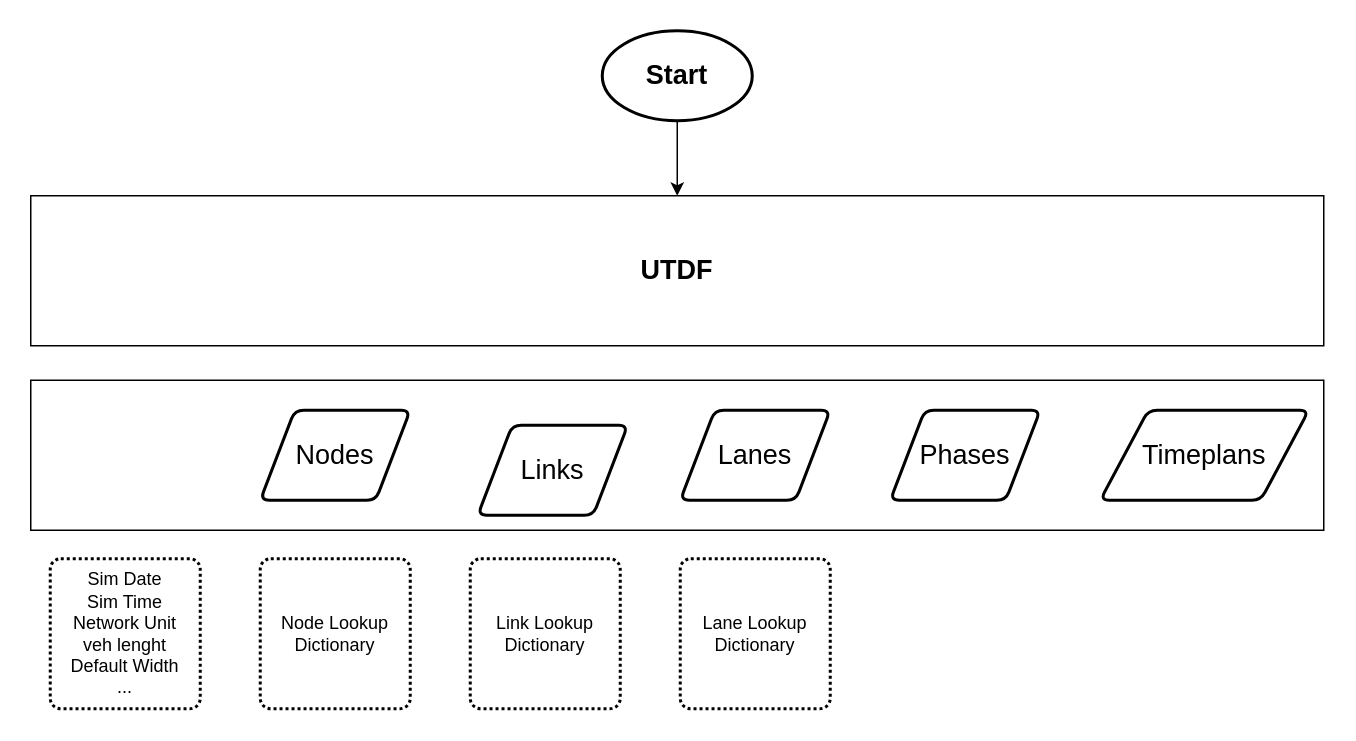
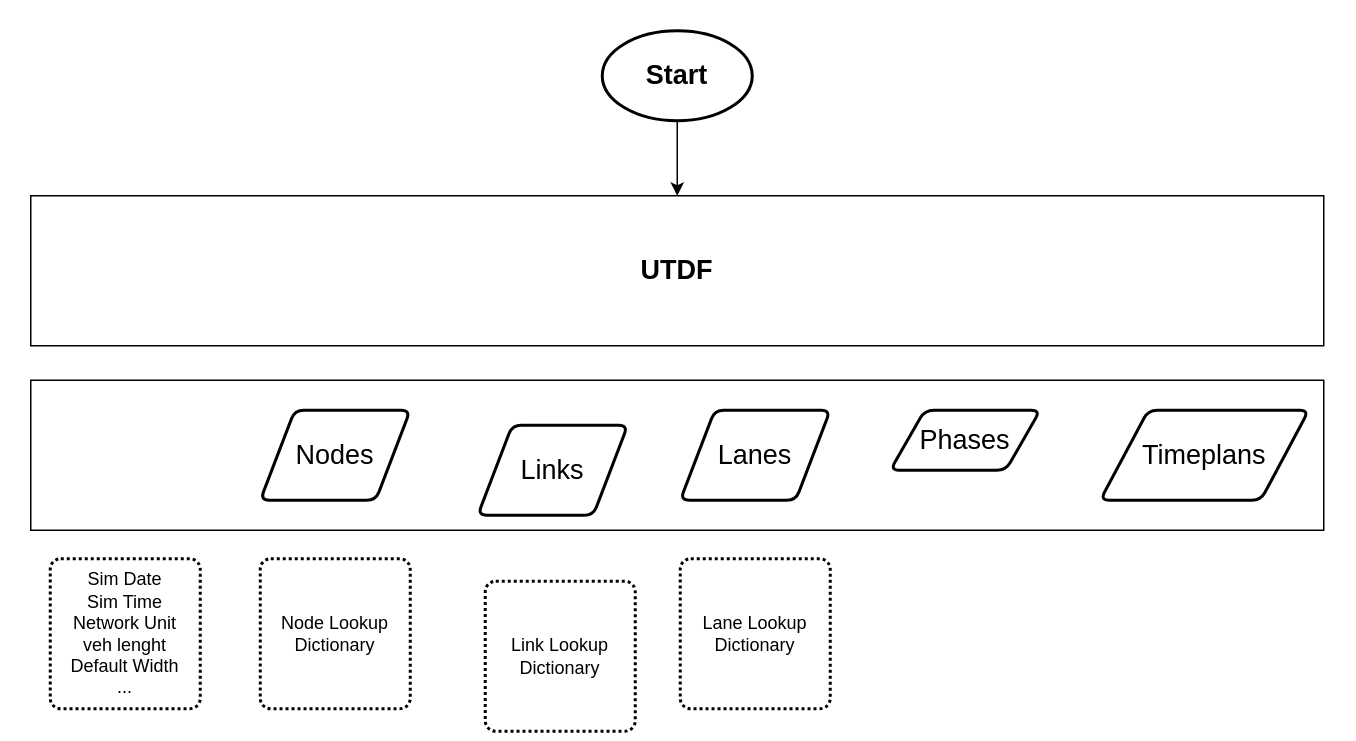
  <mxCell id="0" />
  <mxCell id="1" parent="0" />
  <mxCell id="2" value="" style="rounded=0;whiteSpace=wrap;html=1;fillColor=none;" parent="1" vertex="1"><mxGeometry x="20" y="253" width="862" height="100" as="geometry" /></mxCell>
  <mxCell id="3" value="&lt;font style=&quot;font-size: 18px;&quot;&gt;Nodes&lt;/font&gt;" style="shape=parallelogram;html=1;strokeWidth=2;perimeter=parallelogramPerimeter;whiteSpace=wrap;rounded=1;arcSize=12;size=0.23;" parent="1" vertex="1"><mxGeometry x="173" y="273" width="100" height="60" as="geometry" /></mxCell>
  <mxCell id="4" value="&lt;font style=&quot;font-size: 18px;&quot;&gt;Links&lt;/font&gt;" style="shape=parallelogram;html=1;strokeWidth=2;perimeter=parallelogramPerimeter;whiteSpace=wrap;rounded=1;arcSize=12;size=0.23;" parent="1" vertex="1"><mxGeometry x="318" y="283" width="100" height="60" as="geometry" /></mxCell>
  <mxCell id="5" value="&lt;font style=&quot;font-size: 18px;&quot;&gt;Lanes&lt;/font&gt;" style="shape=parallelogram;html=1;strokeWidth=2;perimeter=parallelogramPerimeter;whiteSpace=wrap;rounded=1;arcSize=12;size=0.23;" parent="1" vertex="1"><mxGeometry x="453" y="273" width="100" height="60" as="geometry" /></mxCell>
- <mxCell id="6" value="&lt;font style=&quot;font-size: 18px;&quot;&gt;Phases&lt;/font&gt;" style="shape=parallelogram;html=1;strokeWidth=2;perimeter=parallelogramPerimeter;whiteSpace=wrap;rounded=1;arcSize=12;size=0.23;" parent="1" vertex="1"><mxGeometry x="593" y="273" width="100" height="60" as="geometry" /></mxCell>
+ <mxCell id="6" value="&lt;font style=&quot;font-size: 18px;&quot;&gt;Phases&lt;/font&gt;" style="shape=parallelogram;html=1;strokeWidth=2;perimeter=parallelogramPerimeter;whiteSpace=wrap;rounded=1;arcSize=12;size=0.23;" parent="1" vertex="1"><mxGeometry x="593" y="273" width="100" height="40" as="geometry" /></mxCell>
  <mxCell id="7" value="&lt;font style=&quot;font-size: 18px;&quot;&gt;Timeplans&lt;/font&gt;" style="shape=parallelogram;html=1;strokeWidth=2;perimeter=parallelogramPerimeter;whiteSpace=wrap;rounded=1;arcSize=12;size=0.23;" parent="1" vertex="1"><mxGeometry x="733" y="273" width="139" height="60" as="geometry" /></mxCell>
  <mxCell id="8" value="Sim Date&lt;div&gt;Sim Time&lt;/div&gt;&lt;div&gt;Network Unit&lt;/div&gt;&lt;div&gt;veh lenght&lt;/div&gt;&lt;div&gt;Default Width&lt;/div&gt;&lt;div&gt;...&lt;/div&gt;" style="rounded=1;whiteSpace=wrap;html=1;absoluteArcSize=1;arcSize=14;strokeWidth=2;dashed=1;dashPattern=1 1;" parent="1" vertex="1"><mxGeometry x="33" y="372" width="100" height="100" as="geometry" /></mxCell>
  <mxCell id="9" value="Node Lookup Dictionary" style="rounded=1;whiteSpace=wrap;html=1;absoluteArcSize=1;arcSize=14;strokeWidth=2;dashed=1;dashPattern=1 1;" parent="1" vertex="1"><mxGeometry x="173" y="372" width="100" height="100" as="geometry" /></mxCell>
- <mxCell id="10" value="Link Lookup&lt;div&gt;Dictionary&lt;/div&gt;" style="rounded=1;whiteSpace=wrap;html=1;absoluteArcSize=1;arcSize=14;strokeWidth=2;dashed=1;dashPattern=1 1;" parent="1" vertex="1"><mxGeometry x="313" y="372" width="100" height="100" as="geometry" /></mxCell>
+ <mxCell id="10" value="Link Lookup&lt;div&gt;Dictionary&lt;/div&gt;" style="rounded=1;whiteSpace=wrap;html=1;absoluteArcSize=1;arcSize=14;strokeWidth=2;dashed=1;dashPattern=1 1;" parent="1" vertex="1"><mxGeometry x="323" y="387" width="100" height="100" as="geometry" /></mxCell>
  <mxCell id="11" value="Lane Lookup&lt;div&gt;Dictionary&lt;/div&gt;" style="rounded=1;whiteSpace=wrap;html=1;absoluteArcSize=1;arcSize=14;strokeWidth=2;dashed=1;dashPattern=1 1;" parent="1" vertex="1"><mxGeometry x="453" y="372" width="100" height="100" as="geometry" /></mxCell>
  <mxCell id="12" value="&lt;font style=&quot;font-size: 18px;&quot;&gt;&lt;b&gt;UTDF&lt;/b&gt;&lt;/font&gt;" style="rounded=0;whiteSpace=wrap;html=1;fillColor=none;" parent="1" vertex="1"><mxGeometry x="20" y="130" width="862" height="100" as="geometry" /></mxCell>
  <mxCell id="13" style="edgeStyle=none;html=1;exitX=0.5;exitY=1;exitDx=0;exitDy=0;exitPerimeter=0;entryX=0.5;entryY=0;entryDx=0;entryDy=0;flowAnimation=0;shadow=0;" edge="1" parent="1" source="14" target="12"><mxGeometry relative="1" as="geometry" /></mxCell>
  <mxCell id="14" value="&lt;font style=&quot;font-size: 18px;&quot;&gt;&lt;b&gt;Start&lt;/b&gt;&lt;/font&gt;" style="strokeWidth=2;html=1;shape=mxgraph.flowchart.start_1;whiteSpace=wrap;" parent="1" vertex="1"><mxGeometry x="401" y="20" width="100" height="60" as="geometry" /></mxCell>
